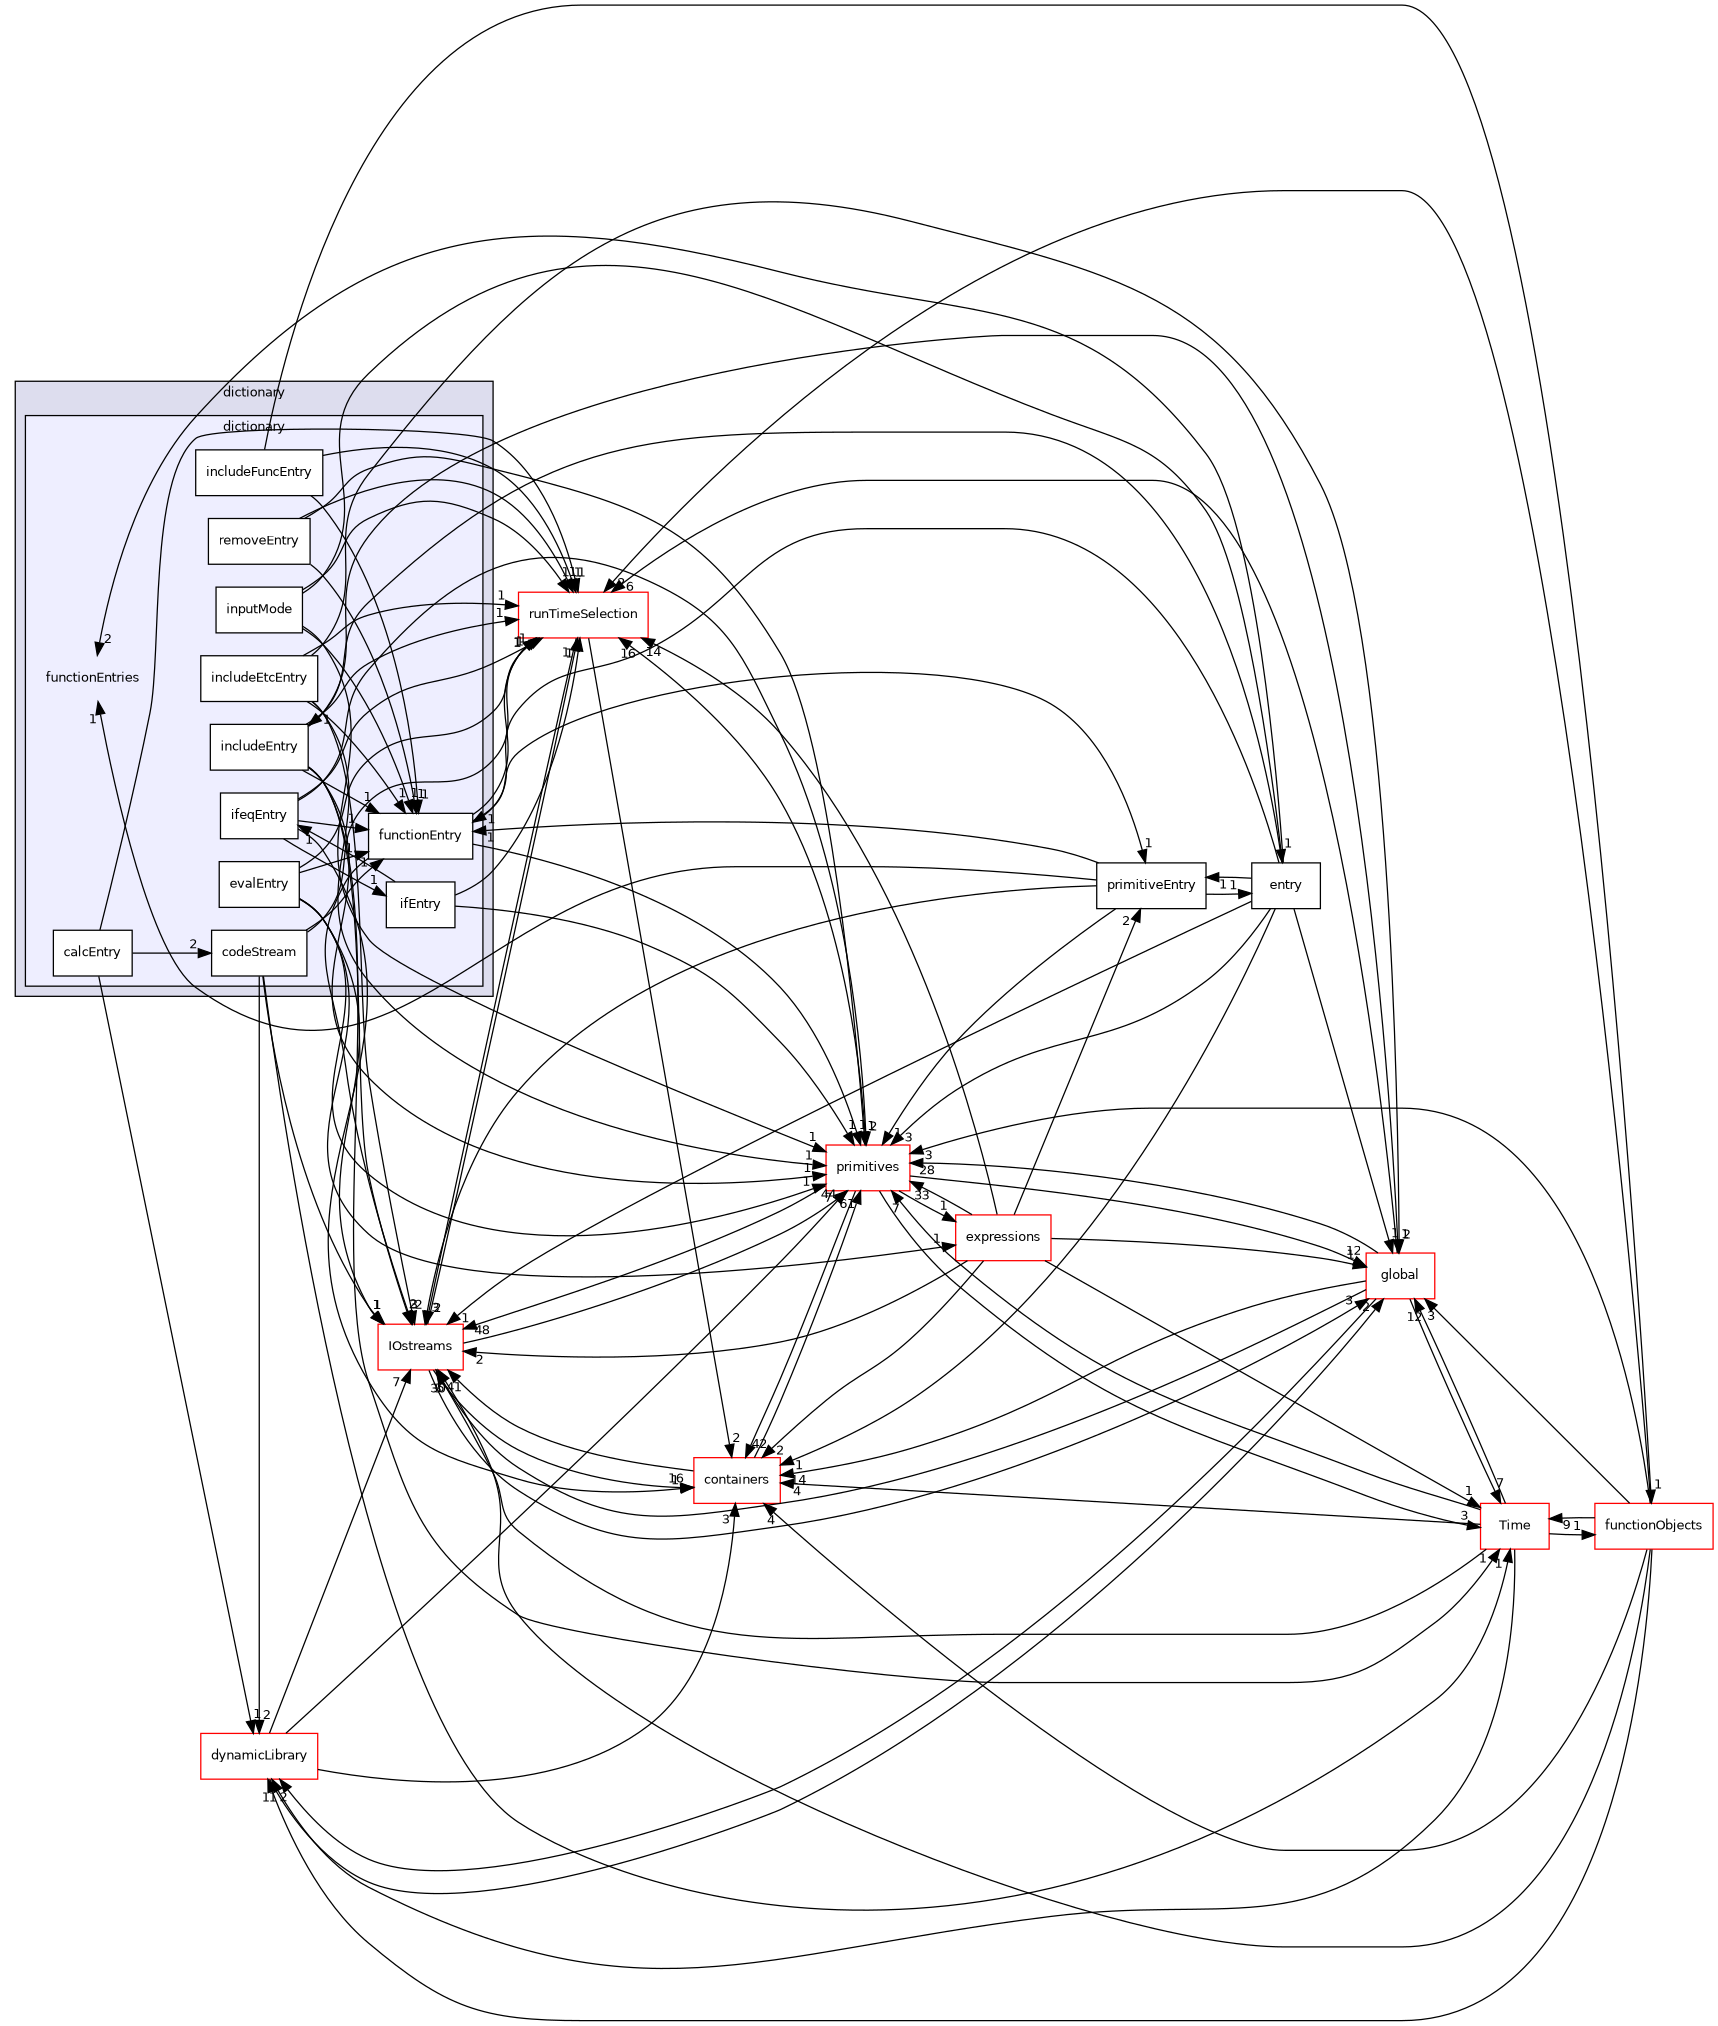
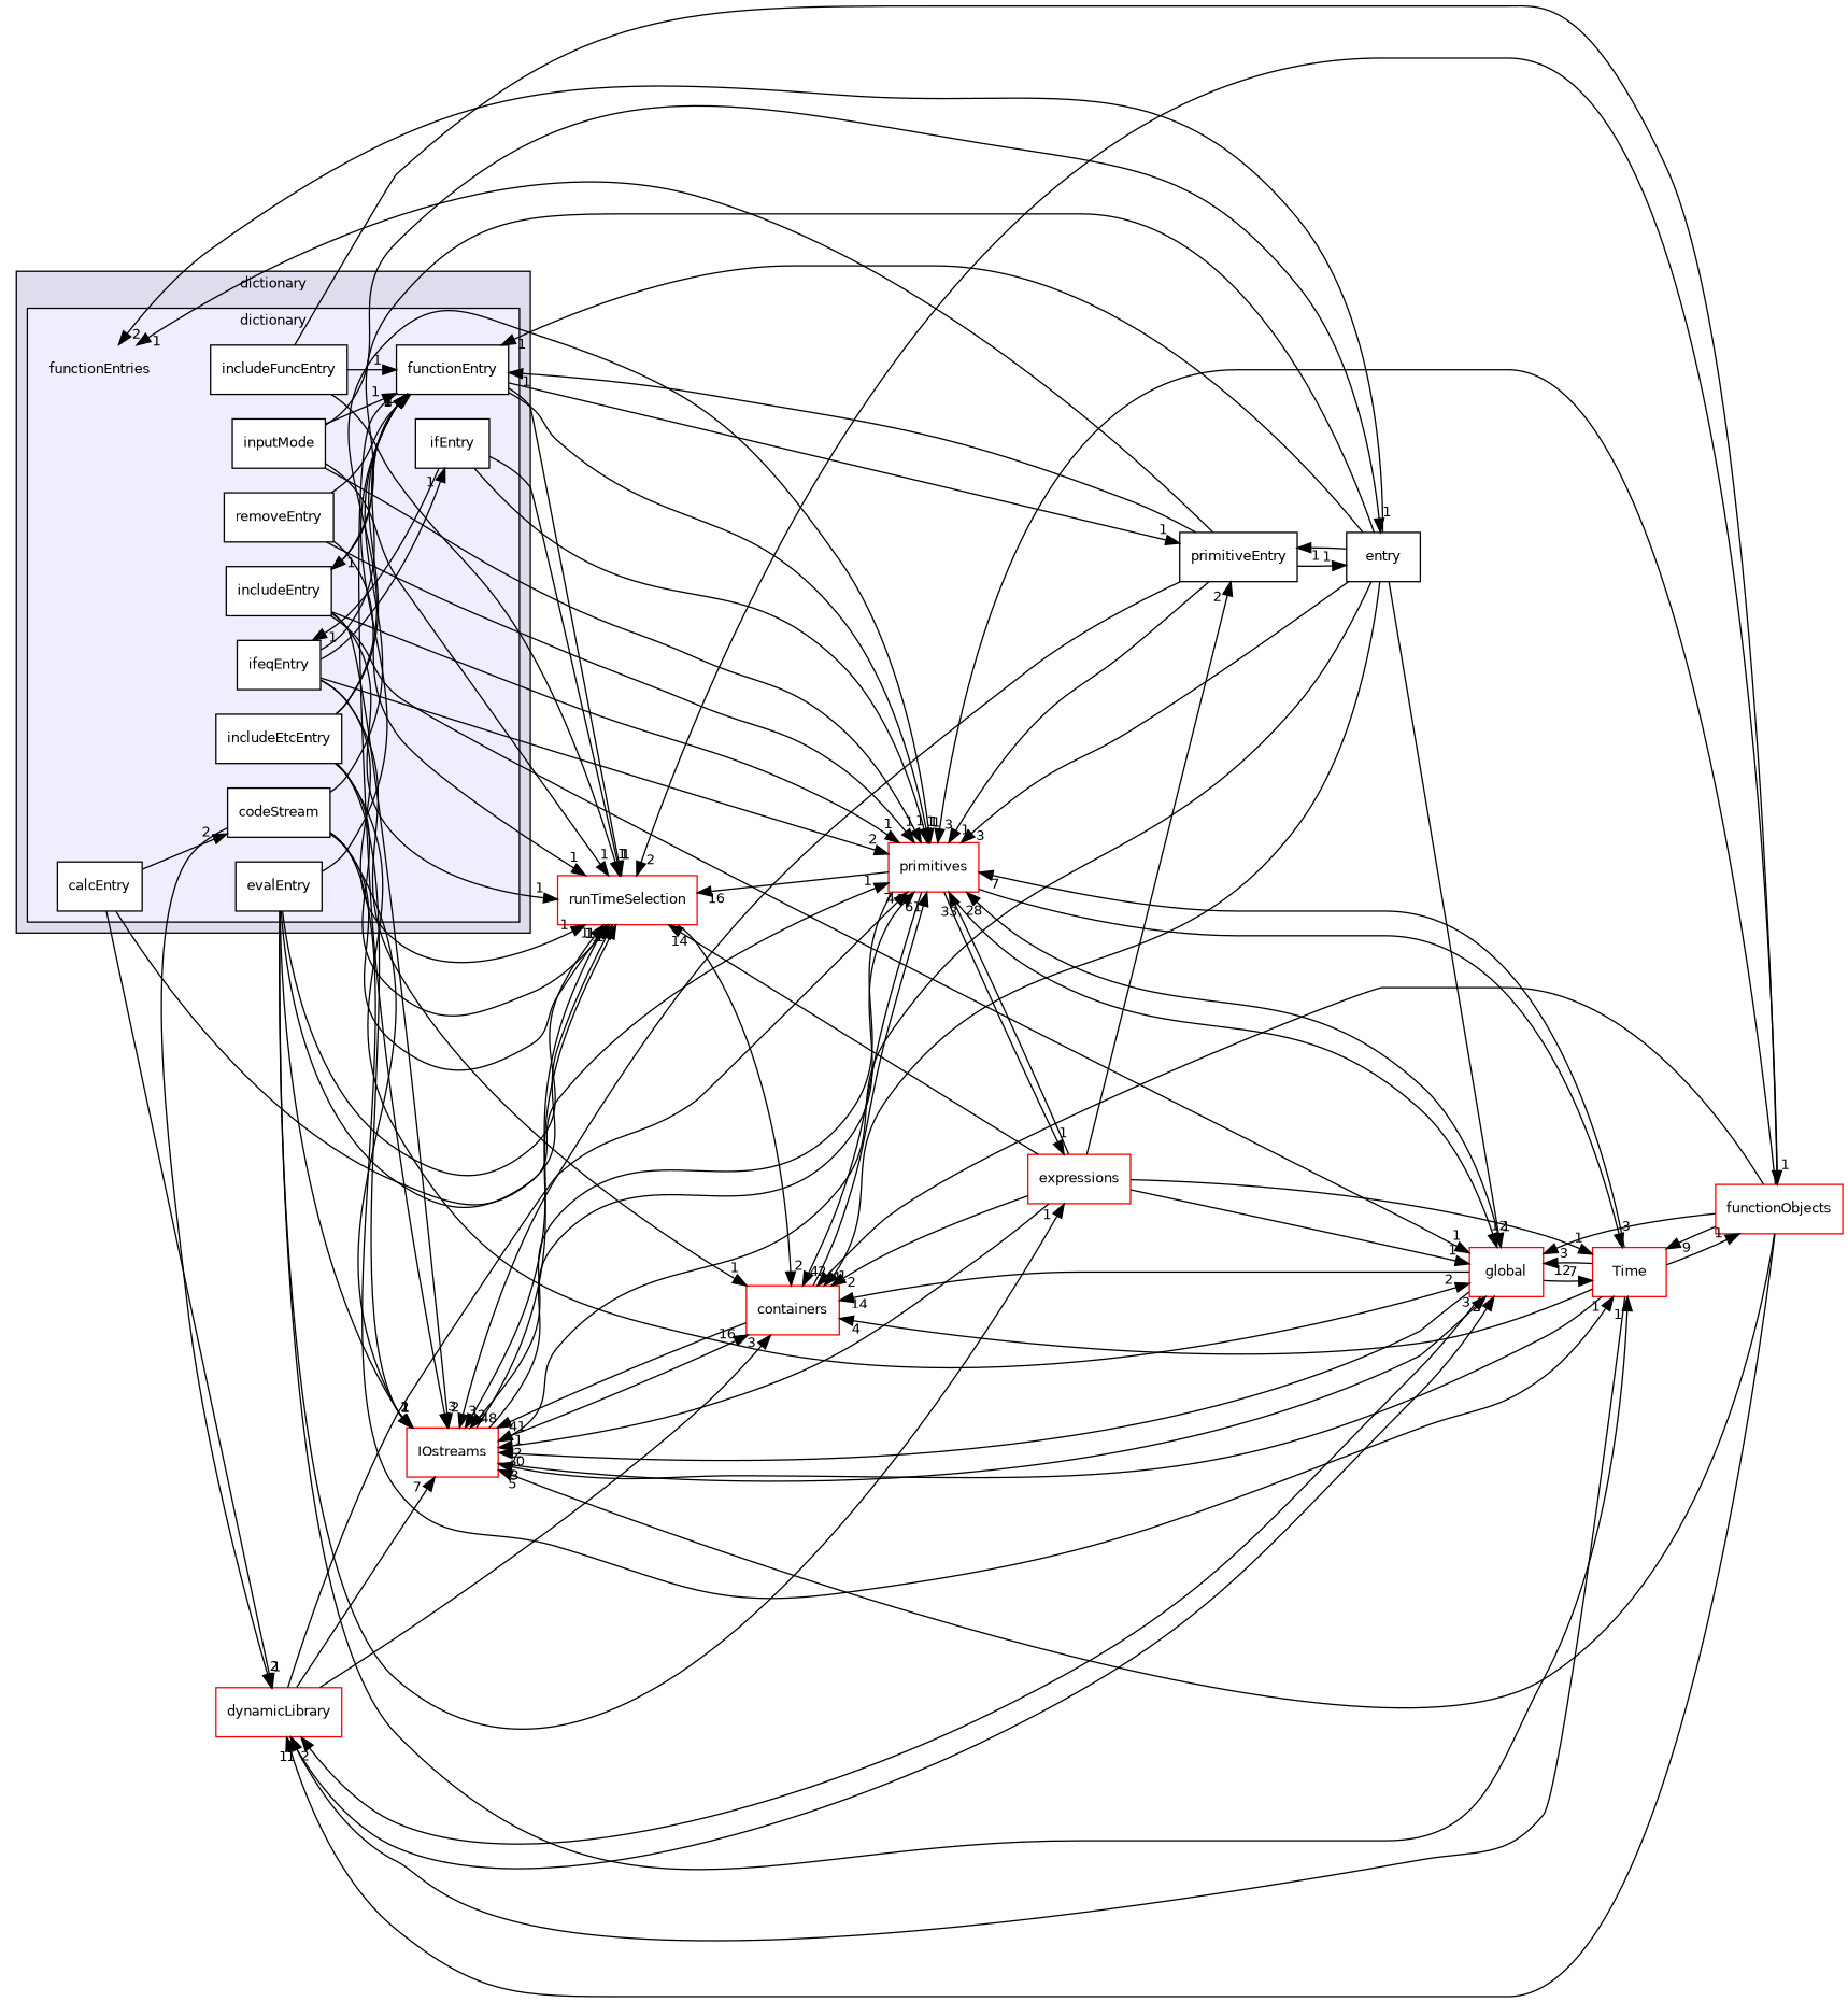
  digraph {
    compound=true
    rankdir=LR
    node [fontname=Helvetica fontsize=10 shape=box color=black]
    edge [headlabel=1 labeldistance=1.5 labelfontname=Helvetica labelfontsize=10]
    n1 [label=functionEntries shape=plaintext color=""]
    n2 [fillcolor=white label=calcEntry style=filled]
    n3 [fillcolor=white label=codeStream style=filled]
    n4 [fillcolor=white label=evalEntry style=filled]
    n5 [fillcolor=white label=functionEntry style=filled]
    n6 [fillcolor=white label=ifEntry style=filled]
    n7 [fillcolor=white label=ifeqEntry style=filled]
    n8 [fillcolor=white label=includeEntry style=filled]
    n9 [fillcolor=white label=includeEtcEntry style=filled]
    n10 [fillcolor=white label=includeFuncEntry style=filled]
    n11 [fillcolor=white label=inputMode style=filled]
    n12 [fillcolor=white label=removeEntry style=filled]
    n13 [color=red label=dynamicLibrary]
    n14 [color=red label=runTimeSelection]
    n15 [color=red label=Time]
    n16 [color=red label=IOstreams]
    n17 [color=red label=primitives]
    n18 [color=red label=expressions]
    n19 [label=primitiveEntry color=""]
    n20 [color=red label=containers]
    n21 [color=red label=global]
    n22 [color=red label=functionObjects]
    n23 [label=entry color=""]
    subgraph cluster_1 {
      bgcolor="#ddddee"
      fontname=Helvetica
      fontsize=10
      label=dictionary
      pencolor=black
      subgraph cluster_2 {
        bgcolor="#eeeeff"
        fontname=Helvetica
        fontsize=10
        pencolor=black
        n1
        n2
        n3
        n4
        n5
        n6
        n7
        n8
        n9
        n10
        n11
        n12
      }
    }
    n2 -> n3 [headlabel=2]
    n2 -> n13
    n2 -> n14
    n3 -> n5
    n3 -> n13 [headlabel=2]
    n3 -> n14
    n3 -> n15
    n3 -> n16
    n4 -> n5
    n4 -> n14
    n4 -> n16
    n4 -> n17
    n4 -> n18
    n5 -> n14
    n5 -> n16 [headlabel=3]
    n5 -> n17
    n5 -> n19
    n6 -> n7
    n6 -> n14
    n6 -> n17
    n7 -> n5
    n7 -> n6
    n7 -> n14
    n7 -> n17 [headlabel=2]
    n7 -> n20
    n8 -> n5
    n8 -> n14
-   n8 -> n15
+   n4 -> n15
    n8 -> n16 [headlabel=2]
    n8 -> n17
    n8 -> n21
    n9 -> n5
    n9 -> n14
    n9 -> n16 [headlabel=2]
    n9 -> n17
    n9 -> n21 [headlabel=2]
    n10 -> n5
    n10 -> n14
    n10 -> n22
    n11 -> n5
    n11 -> n14
    n11 -> n17
    n11 -> n23
    n12 -> n5
    n12 -> n14
    n12 -> n17
    n13 -> n16 [headlabel=7]
    n13 -> n17 [headlabel=7]
    n13 -> n20 [headlabel=3]
    n13 -> n21 [headlabel=2]
    n14 -> n16 [headlabel=2]
    n14 -> n20 [headlabel=2]
    n15 -> n13
    n15 -> n16 [headlabel=3]
    n15 -> n17 [headlabel=7]
    n15 -> n20 [headlabel=4]
    n15 -> n21 [headlabel=12]
    n15 -> n22
    n16 -> n14
    n16 -> n17 [headlabel=44]
    n16 -> n20 [headlabel=16]
    n16 -> n21 [headlabel=3]
    n17 -> n14 [headlabel=16]
    n17 -> n15 [headlabel=3]
    n17 -> n16 [headlabel=48]
    n17 -> n18
    n17 -> n20 [headlabel=42]
    n17 -> n21 [headlabel=12]
    n18 -> n14 [headlabel=14]
    n18 -> n15
    n18 -> n16 [headlabel=2]
    n18 -> n17 [headlabel=33]
    n18 -> n19 [headlabel=2]
    n18 -> n20 [headlabel=2]
    n18 -> n21
    n19 -> n1
    n19 -> n5
    n19 -> n16 [headlabel=3]
    n19 -> n17
    n19 -> n23
    n20 -> n16 [headlabel=41]
    n20 -> n17 [headlabel=61]
    n21 -> n13 [headlabel=2]
-   n21 -> n14 [headlabel=6]
    n21 -> n15 [headlabel=7]
    n21 -> n16 [headlabel=30]
    n21 -> n17 [headlabel=28]
    n21 -> n20 [headlabel=14]
    n22 -> n13
    n22 -> n14 [headlabel=2]
    n22 -> n15 [headlabel=9]
    n22 -> n16 [headlabel=5]
    n22 -> n17 [headlabel=3]
    n22 -> n20 [headlabel=4]
    n22 -> n21 [headlabel=3]
    n23 -> n1 [headlabel=2]
    n23 -> n5
    n23 -> n8
    n23 -> n16
    n23 -> n17 [headlabel=3]
    n23 -> n19
    n23 -> n20
    n23 -> n21
  }
